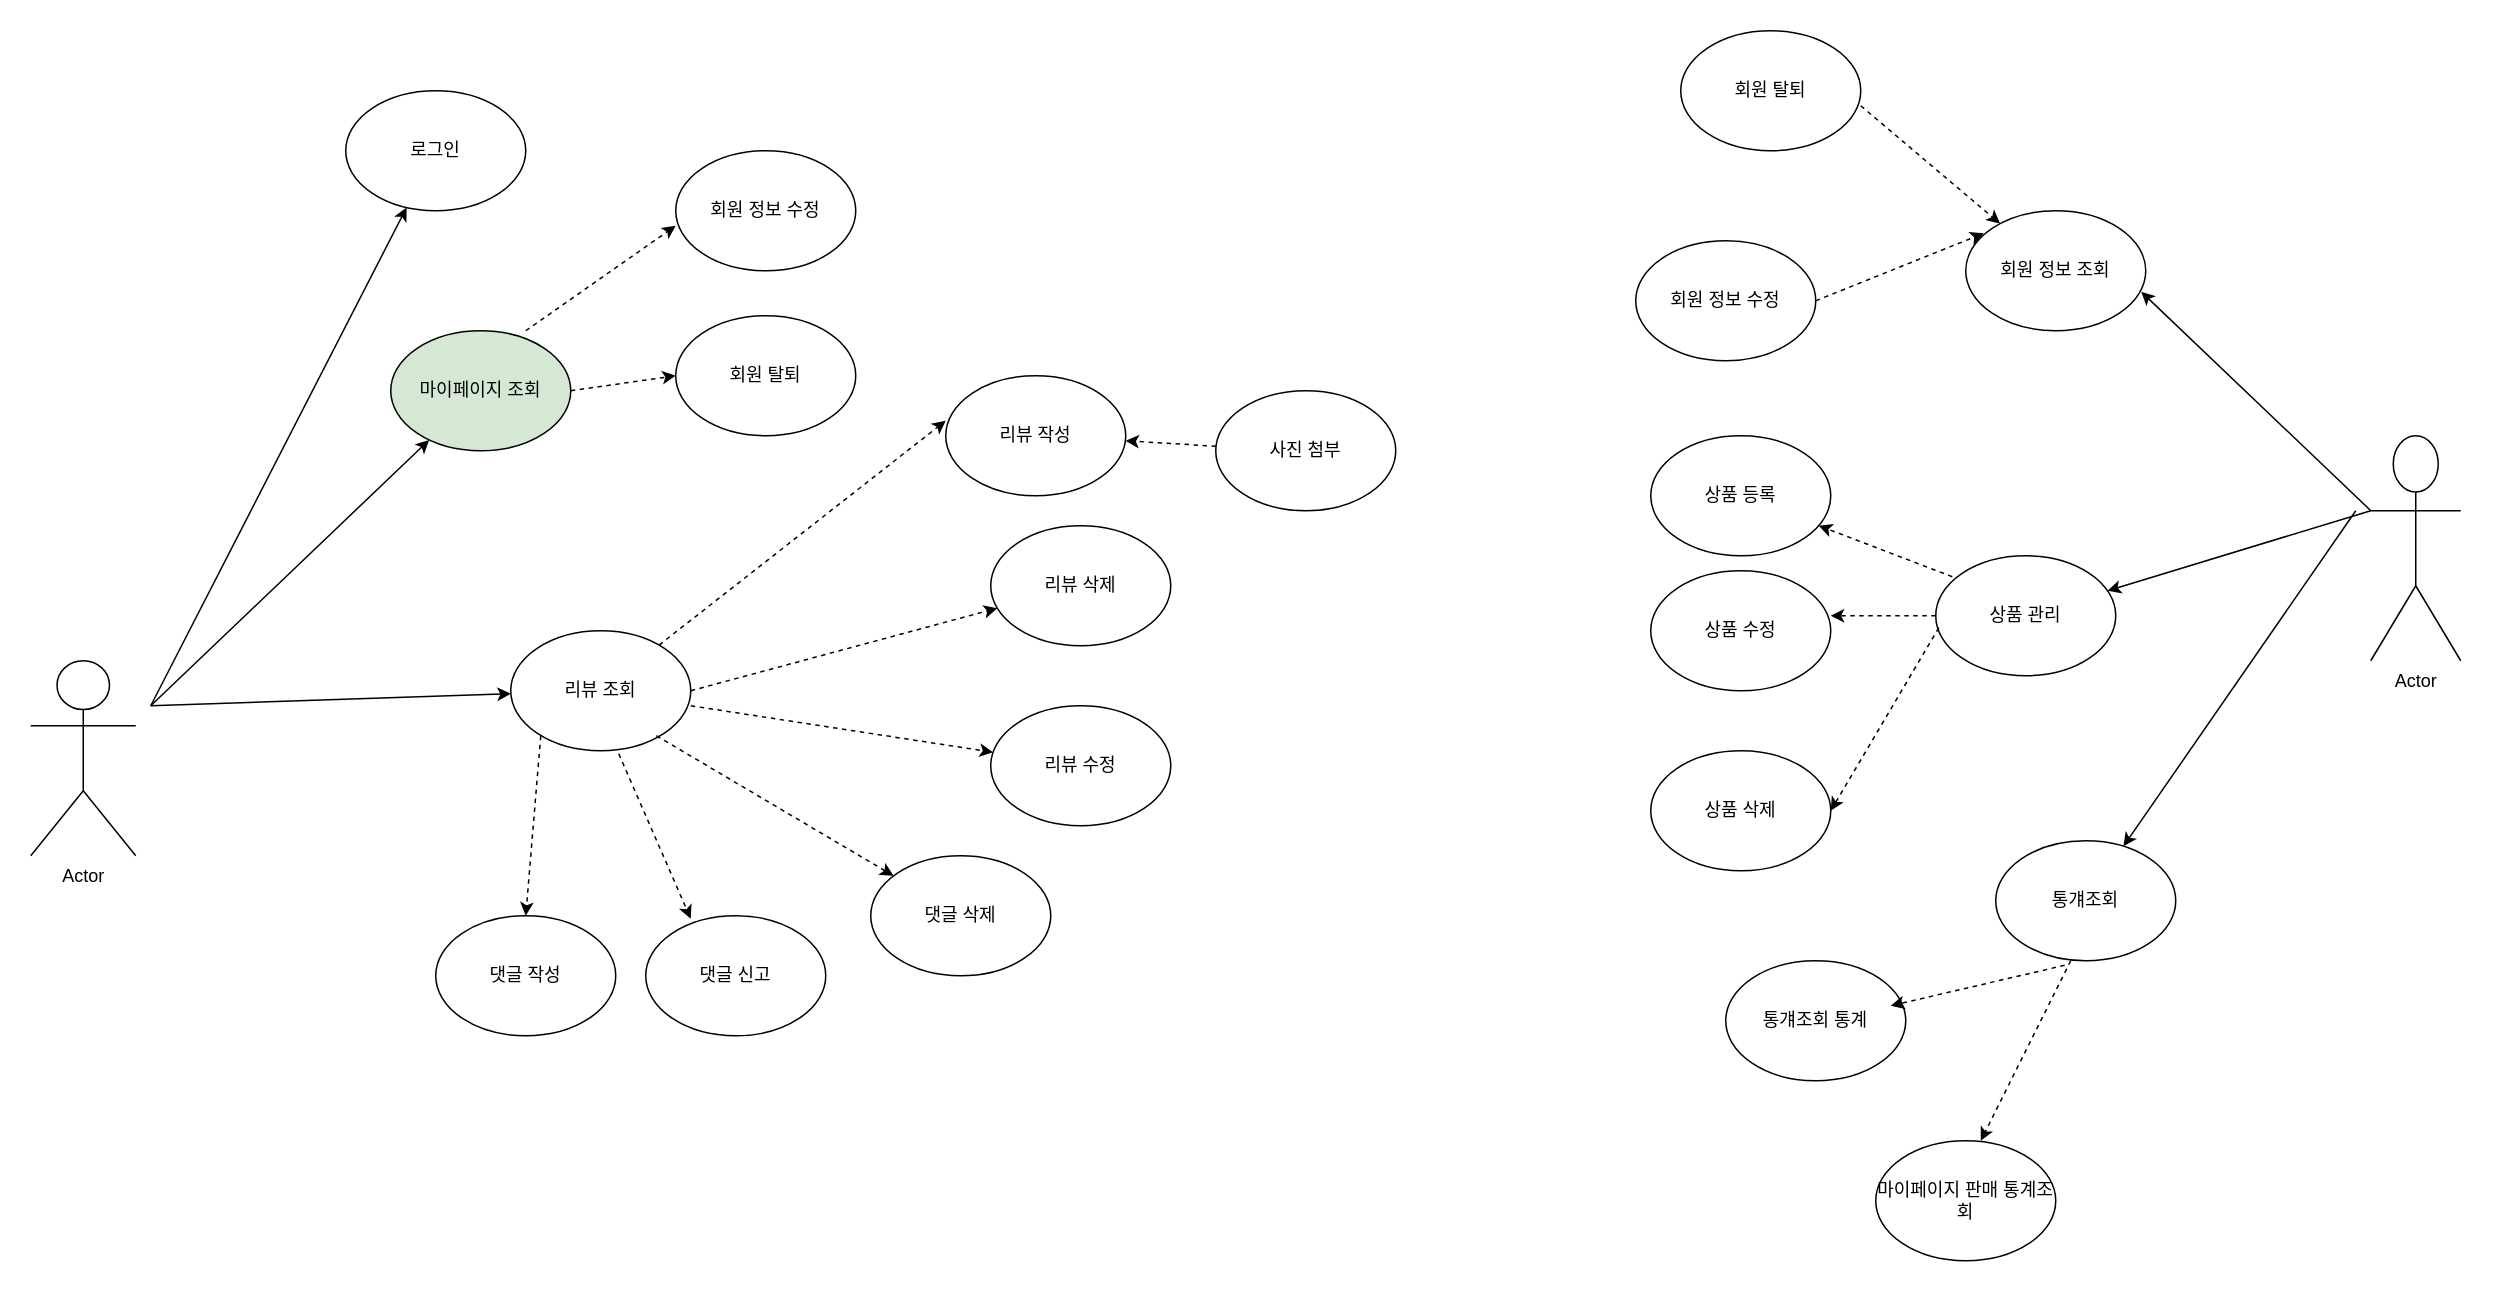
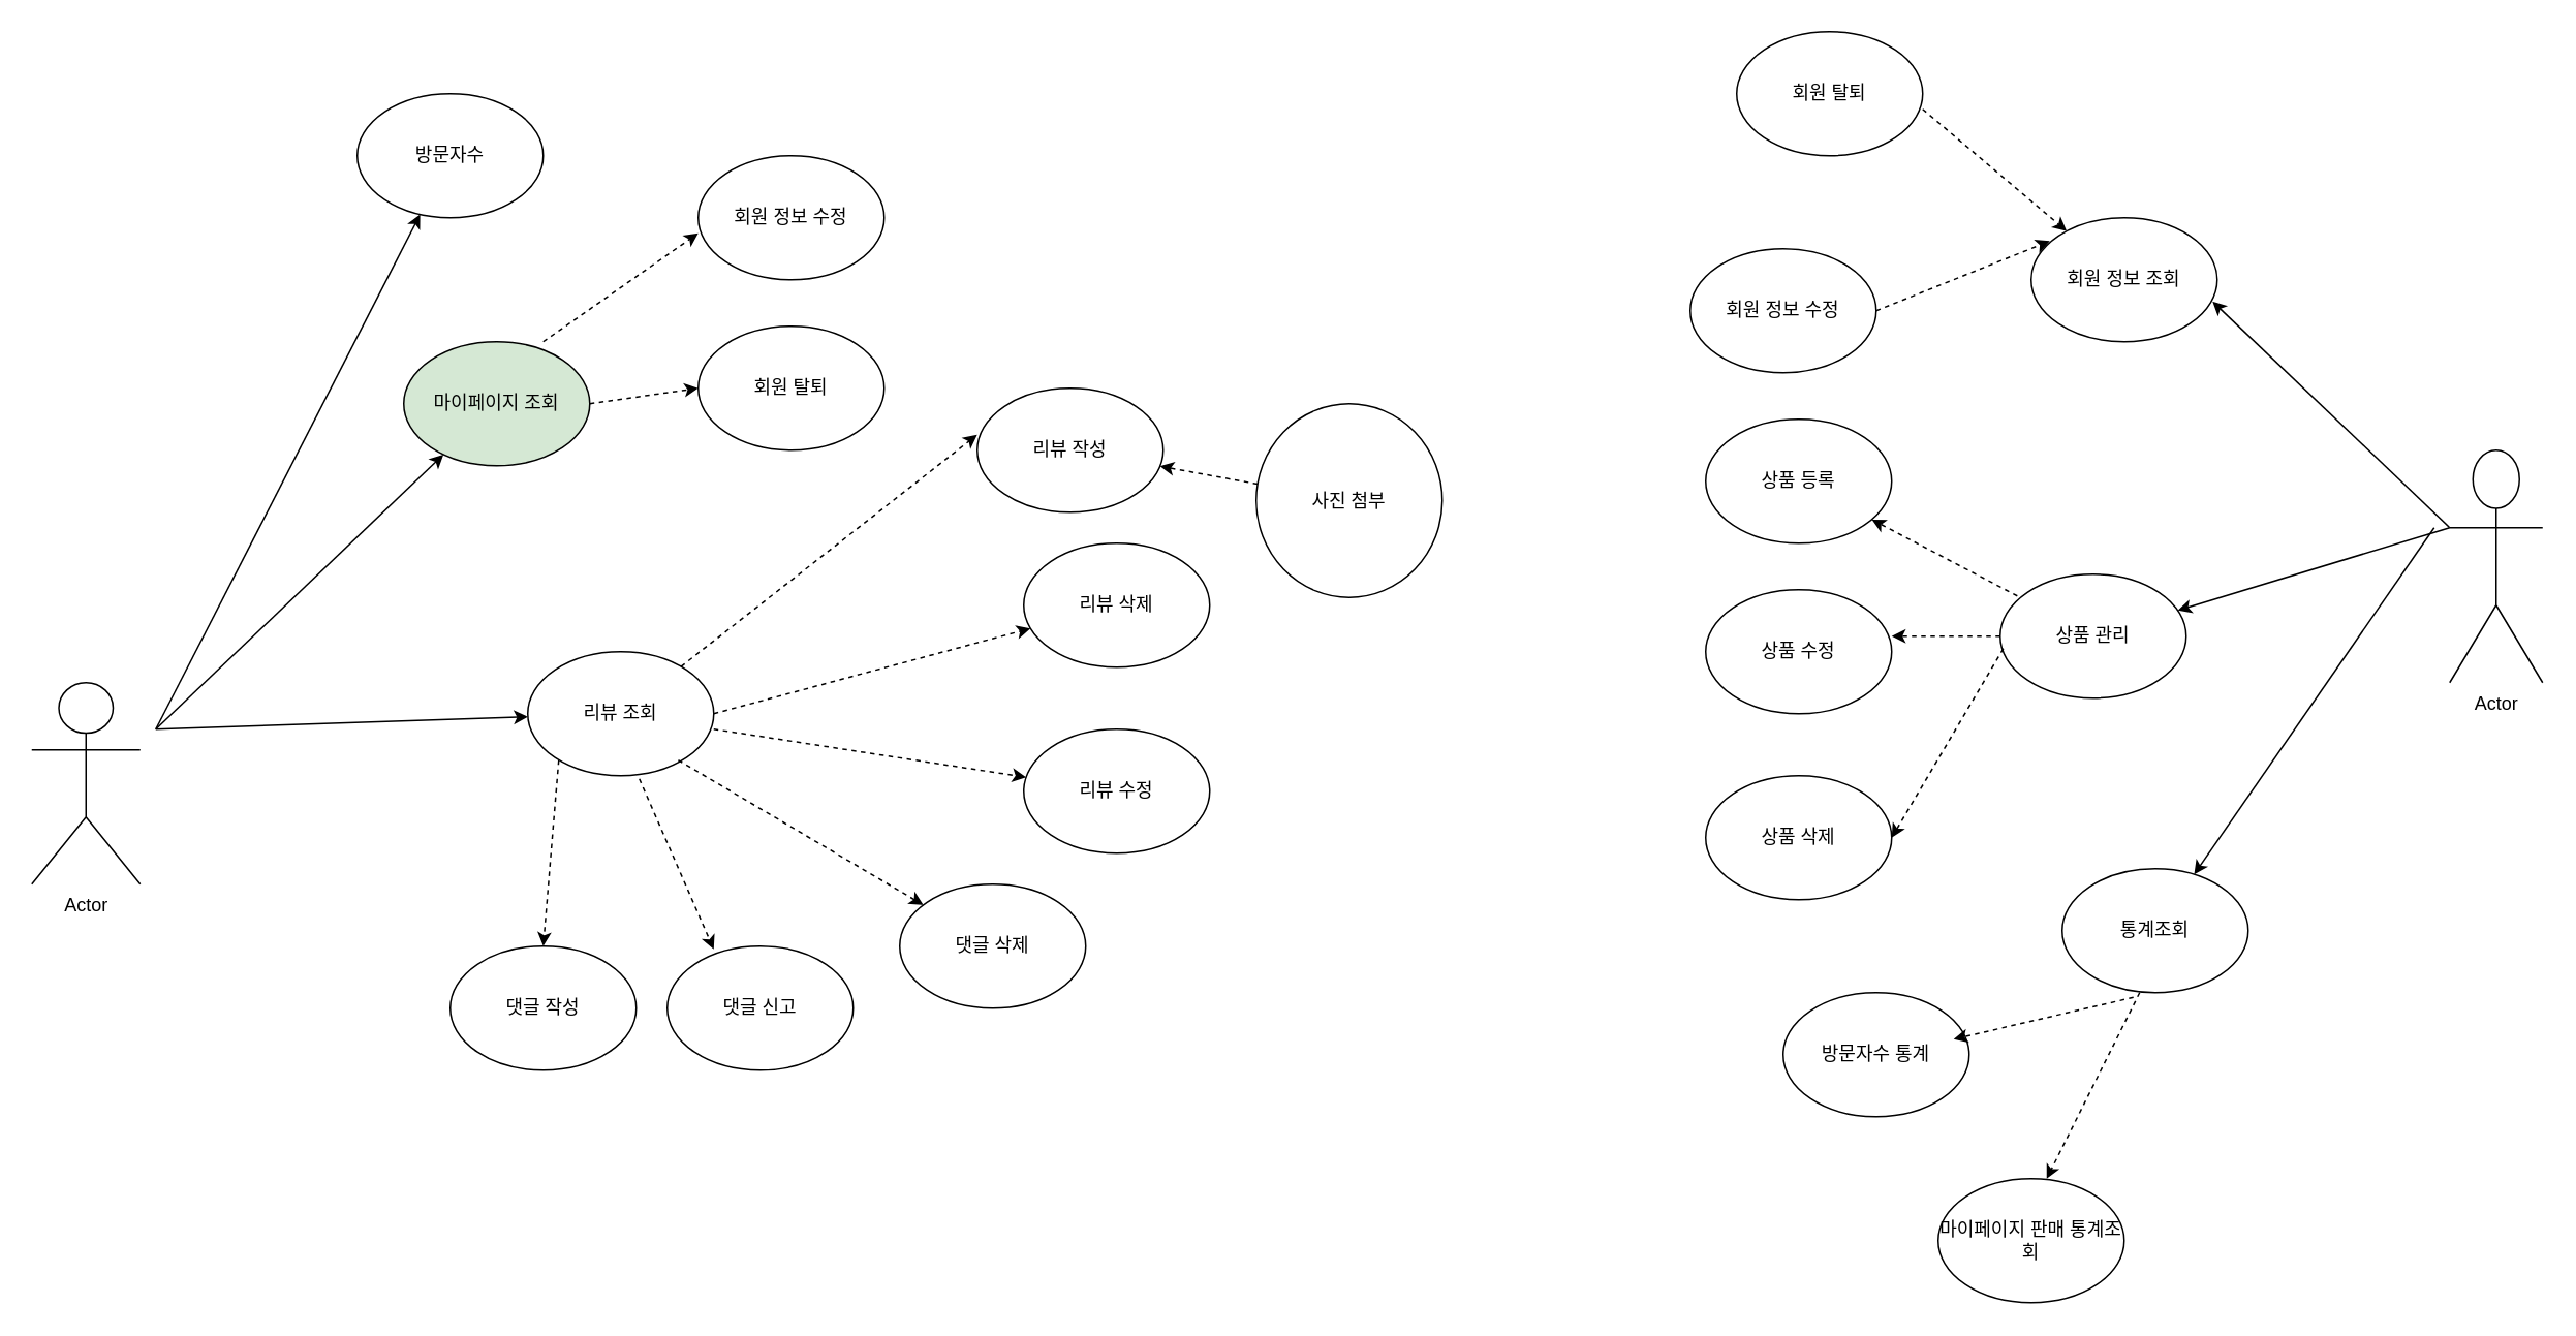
  <mxCell id="0" />
  <mxCell id="1" parent="0" />
  <mxCell id="2" value="Actor" style="shape=umlActor;verticalLabelPosition=bottom;verticalAlign=top;html=1;outlineConnect=0;" vertex="1" parent="1"><mxGeometry x="20" y="440" width="70" height="130" as="geometry" /></mxCell>
  <mxCell id="3" value="Actor" style="shape=umlActor;verticalLabelPosition=bottom;verticalAlign=top;html=1;outlineConnect=0;" vertex="1" parent="1"><mxGeometry x="1580" y="290" width="60" height="150" as="geometry" /></mxCell>
- <mxCell id="4" value="로그인" style="ellipse;whiteSpace=wrap;html=1;" vertex="1" parent="1"><mxGeometry x="230" y="60" width="120" height="80" as="geometry" /></mxCell>
+ <mxCell id="4" value="방문자수" style="ellipse;whiteSpace=wrap;html=1;" vertex="1" parent="1"><mxGeometry x="230" y="60" width="120" height="80" as="geometry" /></mxCell>
  <mxCell id="5" value="리뷰 작성" style="ellipse;whiteSpace=wrap;html=1;" vertex="1" parent="1"><mxGeometry x="630" y="250" width="120" height="80" as="geometry" /></mxCell>
  <mxCell id="6" value="마이페이지 조회" style="ellipse;whiteSpace=wrap;html=1;fillColor=#d5e8d4;" vertex="1" parent="1"><mxGeometry x="260" y="220" width="120" height="80" as="geometry" /></mxCell>
  <mxCell id="7" value="댓글 작성" style="ellipse;whiteSpace=wrap;html=1;" vertex="1" parent="1"><mxGeometry x="290" y="610" width="120" height="80" as="geometry" /></mxCell>
  <mxCell id="8" value="댓글 삭제" style="ellipse;whiteSpace=wrap;html=1;" vertex="1" parent="1"><mxGeometry x="580" y="570" width="120" height="80" as="geometry" /></mxCell>
  <mxCell id="9" value="댓글 신고" style="ellipse;whiteSpace=wrap;html=1;" vertex="1" parent="1"><mxGeometry x="430" y="610" width="120" height="80" as="geometry" /></mxCell>
  <mxCell id="10" value="회원 정보 수정&lt;br&gt;" style="ellipse;whiteSpace=wrap;html=1;" vertex="1" parent="1"><mxGeometry x="450" y="100" width="120" height="80" as="geometry" /></mxCell>
  <mxCell id="11" value="회원 탈퇴" style="ellipse;whiteSpace=wrap;html=1;" vertex="1" parent="1"><mxGeometry x="450" y="210" width="120" height="80" as="geometry" /></mxCell>
- <mxCell id="12" value="상품 등록" style="ellipse;whiteSpace=wrap;html=1;" vertex="1" parent="1"><mxGeometry x="1100" y="290" width="120" height="80" as="geometry" /></mxCell>
+ <mxCell id="12" value="상품 등록" style="ellipse;whiteSpace=wrap;html=1;" vertex="1" parent="1"><mxGeometry x="1100" y="270" width="120" height="80" as="geometry" /></mxCell>
  <mxCell id="13" value="상품 관리&lt;br&gt;" style="ellipse;whiteSpace=wrap;html=1;" vertex="1" parent="1"><mxGeometry x="1290" y="370" width="120" height="80" as="geometry" /></mxCell>
  <mxCell id="14" value="리뷰 수정" style="ellipse;whiteSpace=wrap;html=1;" vertex="1" parent="1"><mxGeometry x="660" y="470" width="120" height="80" as="geometry" /></mxCell>
  <mxCell id="15" value="리뷰 삭제&lt;br&gt;" style="ellipse;whiteSpace=wrap;html=1;" vertex="1" parent="1"><mxGeometry x="660" y="350" width="120" height="80" as="geometry" /></mxCell>
  <mxCell id="16" value="" style="endArrow=classic;html=1;dashed=1;exitX=1;exitY=0.5;exitDx=0;exitDy=0;" edge="1" parent="1" source="22" target="15"><mxGeometry width="50" height="50" relative="1" as="geometry"><mxPoint x="540" y="390" as="sourcePoint" /><mxPoint x="590" y="340" as="targetPoint" /></mxGeometry></mxCell>
  <mxCell id="17" value="" style="endArrow=classic;html=1;" edge="1" parent="1" target="22"><mxGeometry width="50" height="50" relative="1" as="geometry"><mxPoint x="100" y="470" as="sourcePoint" /><mxPoint x="150" y="420" as="targetPoint" /></mxGeometry></mxCell>
  <mxCell id="18" value="" style="endArrow=classic;html=1;" edge="1" parent="1" target="6"><mxGeometry width="50" height="50" relative="1" as="geometry"><mxPoint x="100" y="470" as="sourcePoint" /><mxPoint x="150" y="420" as="targetPoint" /></mxGeometry></mxCell>
  <mxCell id="19" value="" style="endArrow=classic;html=1;dashed=1;entryX=0;entryY=0.625;entryDx=0;entryDy=0;entryPerimeter=0;" edge="1" parent="1" target="10"><mxGeometry width="50" height="50" relative="1" as="geometry"><mxPoint x="350" y="220" as="sourcePoint" /><mxPoint x="400" y="170" as="targetPoint" /></mxGeometry></mxCell>
  <mxCell id="20" value="" style="endArrow=classic;html=1;dashed=1;entryX=0;entryY=0.5;entryDx=0;entryDy=0;exitX=1;exitY=0.5;exitDx=0;exitDy=0;" edge="1" parent="1" source="6" target="11"><mxGeometry width="50" height="50" relative="1" as="geometry"><mxPoint x="350" y="220" as="sourcePoint" /><mxPoint x="400" y="170" as="targetPoint" /></mxGeometry></mxCell>
  <mxCell id="21" value="" style="endArrow=classic;html=1;dashed=1;exitX=1;exitY=0.625;exitDx=0;exitDy=0;exitPerimeter=0;" edge="1" parent="1" source="22" target="14"><mxGeometry width="50" height="50" relative="1" as="geometry"><mxPoint x="440" y="450" as="sourcePoint" /><mxPoint x="510" y="620" as="targetPoint" /><Array as="points" /></mxGeometry></mxCell>
  <mxCell id="22" value="리뷰 조회" style="ellipse;whiteSpace=wrap;html=1;" vertex="1" parent="1"><mxGeometry x="340" y="420" width="120" height="80" as="geometry" /></mxCell>
  <mxCell id="23" value="" style="endArrow=classic;html=1;" edge="1" parent="1" target="4"><mxGeometry width="50" height="50" relative="1" as="geometry"><mxPoint x="100" y="470" as="sourcePoint" /><mxPoint x="150" y="420" as="targetPoint" /></mxGeometry></mxCell>
  <mxCell id="24" value="회원 정보 조회" style="ellipse;whiteSpace=wrap;html=1;" vertex="1" parent="1"><mxGeometry x="1310" y="140" width="120" height="80" as="geometry" /></mxCell>
  <mxCell id="25" value="" style="endArrow=classic;html=1;entryX=0.975;entryY=0.675;entryDx=0;entryDy=0;entryPerimeter=0;exitX=0;exitY=0.333;exitDx=0;exitDy=0;exitPerimeter=0;" edge="1" parent="1" source="3" target="24"><mxGeometry width="50" height="50" relative="1" as="geometry"><mxPoint x="1550" y="330" as="sourcePoint" /><mxPoint x="1600" y="280" as="targetPoint" /></mxGeometry></mxCell>
  <mxCell id="26" value="" style="endArrow=classic;html=1;entryX=0;entryY=0.375;entryDx=0;entryDy=0;entryPerimeter=0;dashed=1;" edge="1" parent="1" source="22" target="5"><mxGeometry width="50" height="50" relative="1" as="geometry"><mxPoint x="460" y="430" as="sourcePoint" /><mxPoint x="500" y="350" as="targetPoint" /></mxGeometry></mxCell>
  <mxCell id="27" value="" style="endArrow=classic;html=1;exitX=0;exitY=0.333;exitDx=0;exitDy=0;exitPerimeter=0;" edge="1" parent="1" source="3" target="13"><mxGeometry width="50" height="50" relative="1" as="geometry"><mxPoint x="1500" y="400" as="sourcePoint" /><mxPoint x="1550" y="350" as="targetPoint" /></mxGeometry></mxCell>
  <mxCell id="28" value="상품 수정" style="ellipse;whiteSpace=wrap;html=1;" vertex="1" parent="1"><mxGeometry x="1100" y="380" width="120" height="80" as="geometry" /></mxCell>
  <mxCell id="29" value="상품 삭제" style="ellipse;whiteSpace=wrap;html=1;" vertex="1" parent="1"><mxGeometry x="1100" y="500" width="120" height="80" as="geometry" /></mxCell>
  <mxCell id="30" value="" style="endArrow=classic;html=1;exitX=0.092;exitY=0.175;exitDx=0;exitDy=0;exitPerimeter=0;dashed=1;" edge="1" parent="1" source="13" target="12"><mxGeometry width="50" height="50" relative="1" as="geometry"><mxPoint x="1290" y="410" as="sourcePoint" /><mxPoint x="1140" y="430" as="targetPoint" /></mxGeometry></mxCell>
  <mxCell id="31" value="" style="endArrow=classic;html=1;exitX=0;exitY=0.5;exitDx=0;exitDy=0;dashed=1;" edge="1" parent="1" source="13"><mxGeometry width="50" height="50" relative="1" as="geometry"><mxPoint x="1313.9" y="459.26" as="sourcePoint" /><mxPoint x="1220.004" y="410.002" as="targetPoint" /></mxGeometry></mxCell>
  <mxCell id="32" value="" style="endArrow=classic;html=1;exitX=0.017;exitY=0.6;exitDx=0;exitDy=0;exitPerimeter=0;dashed=1;" edge="1" parent="1" source="13"><mxGeometry width="50" height="50" relative="1" as="geometry"><mxPoint x="1313.9" y="509.26" as="sourcePoint" /><mxPoint x="1220" y="540" as="targetPoint" /></mxGeometry></mxCell>
- <mxCell id="33" value="통걔조회&lt;br&gt;" style="ellipse;whiteSpace=wrap;html=1;" vertex="1" parent="1"><mxGeometry x="1330" y="560" width="120" height="80" as="geometry" /></mxCell>
- <mxCell id="34" value="통걔조회 통계" style="ellipse;whiteSpace=wrap;html=1;" vertex="1" parent="1"><mxGeometry x="1150" y="640" width="120" height="80" as="geometry" /></mxCell>
+ <mxCell id="33" value="통계조회&lt;br&gt;" style="ellipse;whiteSpace=wrap;html=1;" vertex="1" parent="1"><mxGeometry x="1330" y="560" width="120" height="80" as="geometry" /></mxCell>
+ <mxCell id="34" value="방문자수 통계" style="ellipse;whiteSpace=wrap;html=1;" vertex="1" parent="1"><mxGeometry x="1150" y="640" width="120" height="80" as="geometry" /></mxCell>
  <mxCell id="35" value="마이페이지 판매 통계조회" style="ellipse;whiteSpace=wrap;html=1;" vertex="1" parent="1"><mxGeometry x="1250" y="760" width="120" height="80" as="geometry" /></mxCell>
  <mxCell id="36" value="" style="endArrow=classic;html=1;" edge="1" parent="1" target="33"><mxGeometry width="50" height="50" relative="1" as="geometry"><mxPoint x="1570" y="340" as="sourcePoint" /><mxPoint x="1510" y="450" as="targetPoint" /></mxGeometry></mxCell>
  <mxCell id="37" value="" style="endArrow=classic;html=1;entryX=0.5;entryY=0;entryDx=0;entryDy=0;dashed=1;" edge="1" parent="1"><mxGeometry width="50" height="50" relative="1" as="geometry"><mxPoint x="1380" y="640" as="sourcePoint" /><mxPoint x="1320" y="760" as="targetPoint" /></mxGeometry></mxCell>
  <mxCell id="38" value="" style="endArrow=classic;html=1;entryX=0.5;entryY=0;entryDx=0;entryDy=0;exitX=0.383;exitY=1.038;exitDx=0;exitDy=0;exitPerimeter=0;dashed=1;" edge="1" parent="1" source="33"><mxGeometry width="50" height="50" relative="1" as="geometry"><mxPoint x="1320" y="550" as="sourcePoint" /><mxPoint x="1260" y="670" as="targetPoint" /></mxGeometry></mxCell>
  <mxCell id="39" value="회원 탈퇴" style="ellipse;whiteSpace=wrap;html=1;" vertex="1" parent="1"><mxGeometry x="1120" y="20" width="120" height="80" as="geometry" /></mxCell>
  <mxCell id="40" value="" style="endArrow=classic;html=1;dashed=1;" edge="1" parent="1" target="24"><mxGeometry width="50" height="50" relative="1" as="geometry"><mxPoint x="1240" y="70" as="sourcePoint" /><mxPoint x="1030" y="290" as="targetPoint" /></mxGeometry></mxCell>
  <mxCell id="41" value="회원 정보 수정" style="ellipse;whiteSpace=wrap;html=1;" vertex="1" parent="1"><mxGeometry x="1090" y="160" width="120" height="80" as="geometry" /></mxCell>
  <mxCell id="42" value="" style="endArrow=classic;html=1;dashed=1;exitX=1;exitY=0.5;exitDx=0;exitDy=0;entryX=0.1;entryY=0.188;entryDx=0;entryDy=0;entryPerimeter=0;" edge="1" parent="1" source="41" target="24"><mxGeometry width="50" height="50" relative="1" as="geometry"><mxPoint x="980" y="340" as="sourcePoint" /><mxPoint x="1030" y="290" as="targetPoint" /></mxGeometry></mxCell>
- <mxCell id="43" value="사진 첨부" style="ellipse;whiteSpace=wrap;html=1;" vertex="1" parent="1"><mxGeometry x="810" y="260" width="120" height="80" as="geometry" /></mxCell>
+ <mxCell id="43" value="사진 첨부" style="ellipse;whiteSpace=wrap;html=1;" vertex="1" parent="1"><mxGeometry x="810" y="260" width="120" height="125" as="geometry" /></mxCell>
  <mxCell id="44" value="" style="endArrow=classic;html=1;dashed=1;" edge="1" parent="1" source="43" target="5"><mxGeometry width="50" height="50" relative="1" as="geometry"><mxPoint x="758" y="540" as="sourcePoint" /><mxPoint x="870" y="525.04" as="targetPoint" /></mxGeometry></mxCell>
  <mxCell id="45" value="" style="endArrow=classic;html=1;dashed=1;" edge="1" parent="1" target="8"><mxGeometry width="50" height="50" relative="1" as="geometry"><mxPoint x="437.12" y="490" as="sourcePoint" /><mxPoint x="659.998" y="537.76" as="targetPoint" /></mxGeometry></mxCell>
  <mxCell id="46" value="" style="endArrow=classic;html=1;dashed=1;entryX=0.5;entryY=0;entryDx=0;entryDy=0;" edge="1" parent="1" target="7"><mxGeometry width="50" height="50" relative="1" as="geometry"><mxPoint x="360" y="490" as="sourcePoint" /><mxPoint x="410" y="440" as="targetPoint" /></mxGeometry></mxCell>
  <mxCell id="47" value="" style="endArrow=classic;html=1;dashed=1;entryX=0.25;entryY=0.025;entryDx=0;entryDy=0;entryPerimeter=0;exitX=0.6;exitY=1.025;exitDx=0;exitDy=0;exitPerimeter=0;" edge="1" parent="1" source="22" target="9"><mxGeometry width="50" height="50" relative="1" as="geometry"><mxPoint x="370" y="500" as="sourcePoint" /><mxPoint x="360" y="620" as="targetPoint" /></mxGeometry></mxCell>
